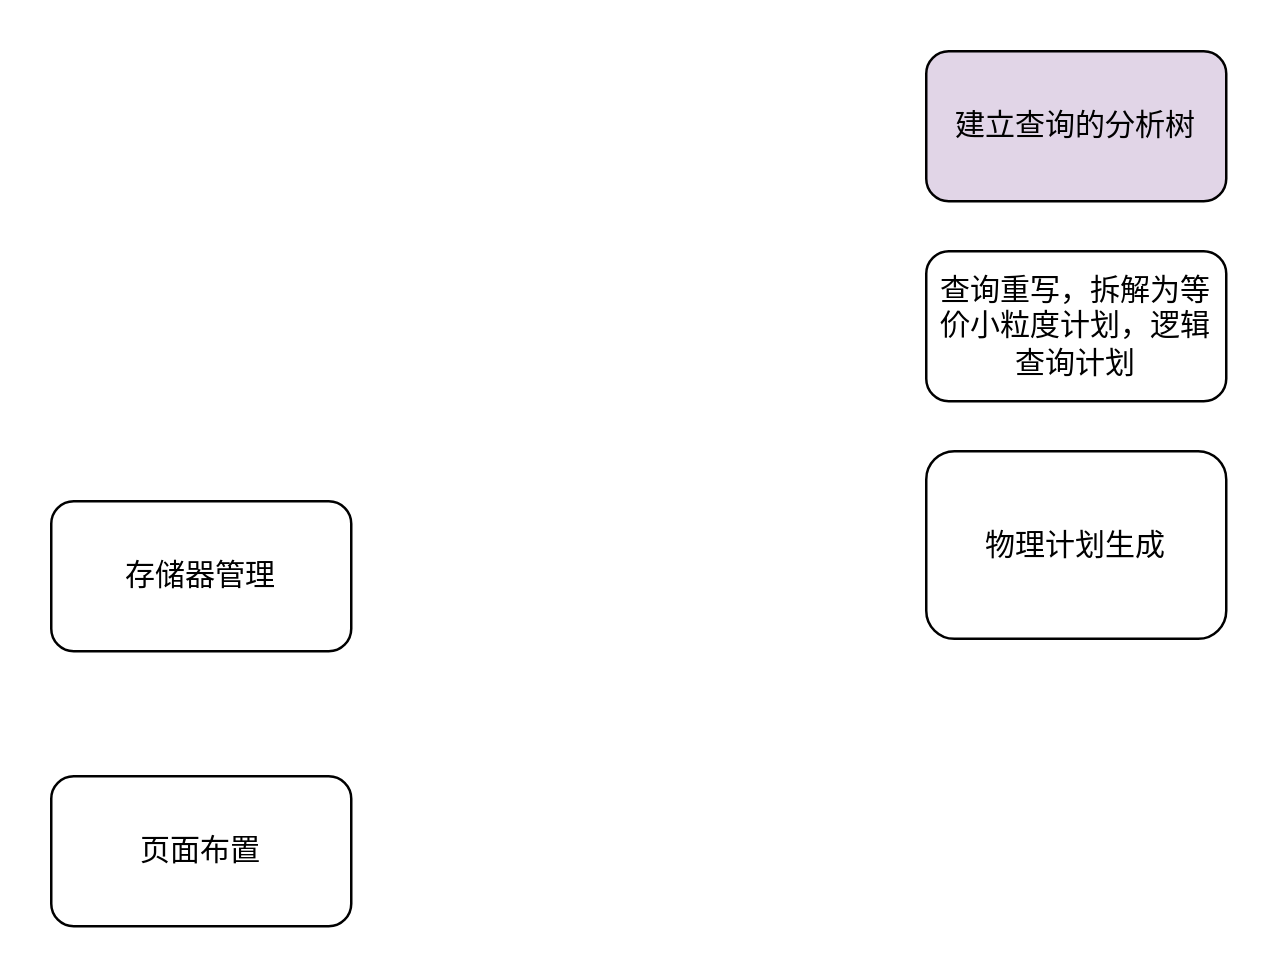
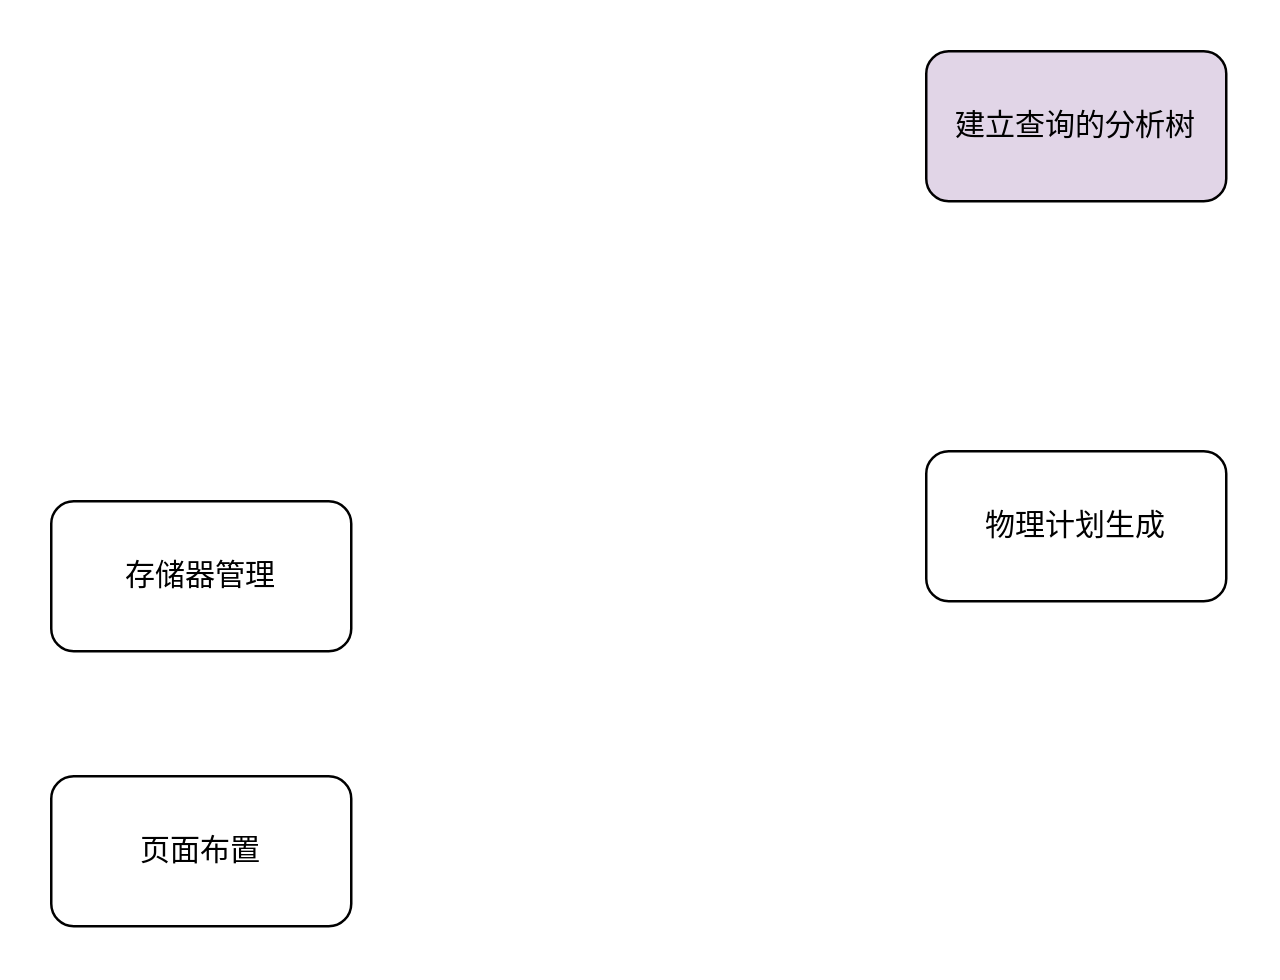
  <mxCell id="0" />
  <mxCell id="1" parent="0" />
  <mxCell id="2" value="页面布置" style="rounded=1;whiteSpace=wrap;html=1;" vertex="1" parent="1"><mxGeometry x="20" y="310" width="120" height="60" as="geometry" /></mxCell>
  <mxCell id="3" value="存储器管理" style="rounded=1;whiteSpace=wrap;html=1;" vertex="1" parent="1"><mxGeometry x="20" y="200" width="120" height="60" as="geometry" /></mxCell>
  <mxCell id="4" value="建立查询的分析树" style="rounded=1;whiteSpace=wrap;html=1;fillColor=#e1d5e7;" vertex="1" parent="1"><mxGeometry x="370" y="20" width="120" height="60" as="geometry" /></mxCell>
- <mxCell id="5" value="查询重写，拆解为等价小粒度计划，逻辑查询计划" style="rounded=1;whiteSpace=wrap;html=1;" vertex="1" parent="1"><mxGeometry x="370" y="100" width="120" height="60" as="geometry" /></mxCell>
- <mxCell id="6" value="物理计划生成" style="rounded=1;whiteSpace=wrap;html=1;" vertex="1" parent="1"><mxGeometry x="370" y="180" width="120" height="75" as="geometry" /></mxCell>
+ <mxCell id="6" value="物理计划生成" style="rounded=1;whiteSpace=wrap;html=1;" vertex="1" parent="1"><mxGeometry x="370" y="180" width="120" height="60" as="geometry" /></mxCell>
